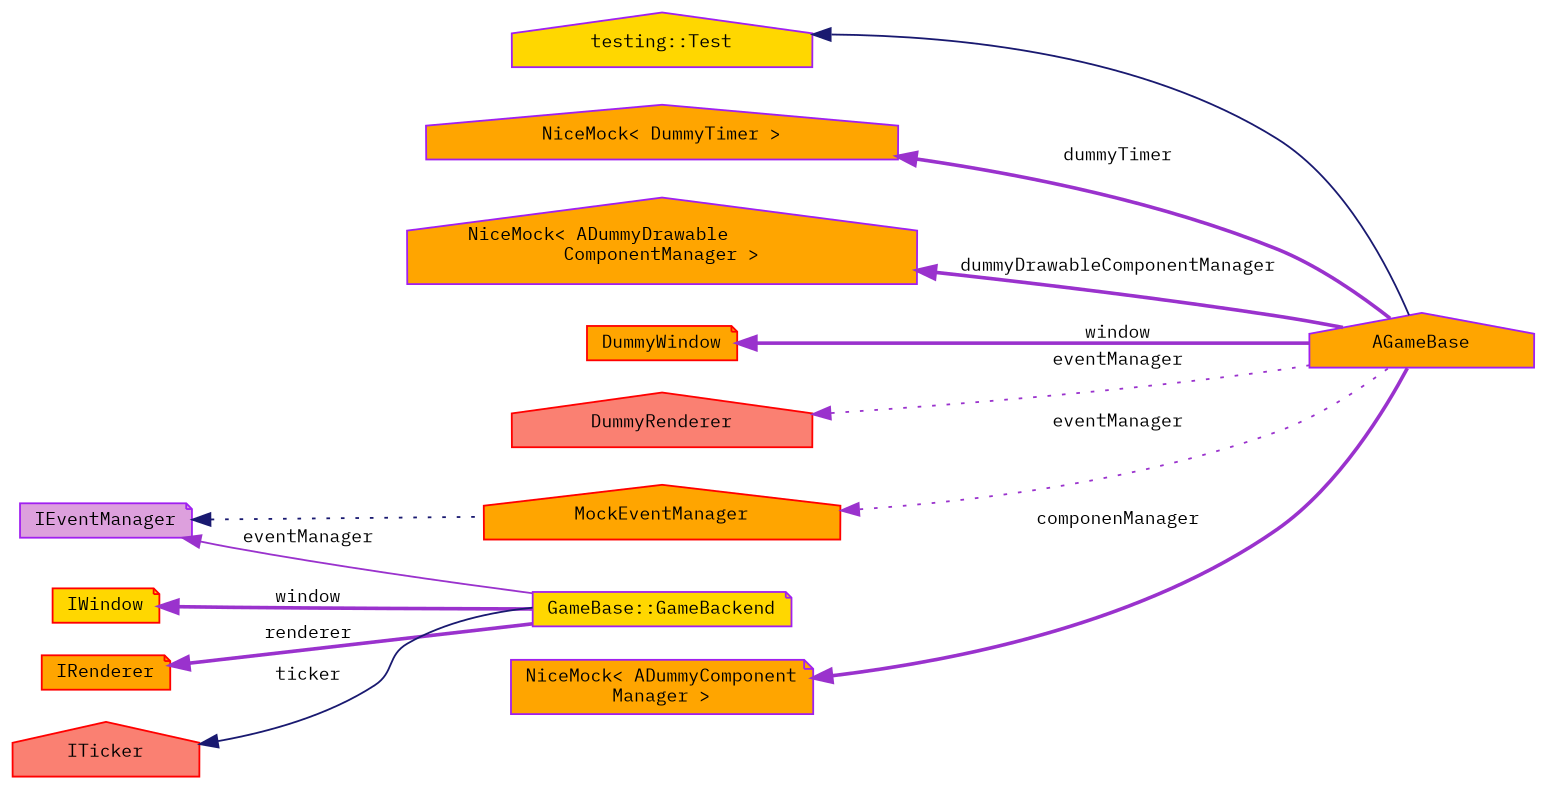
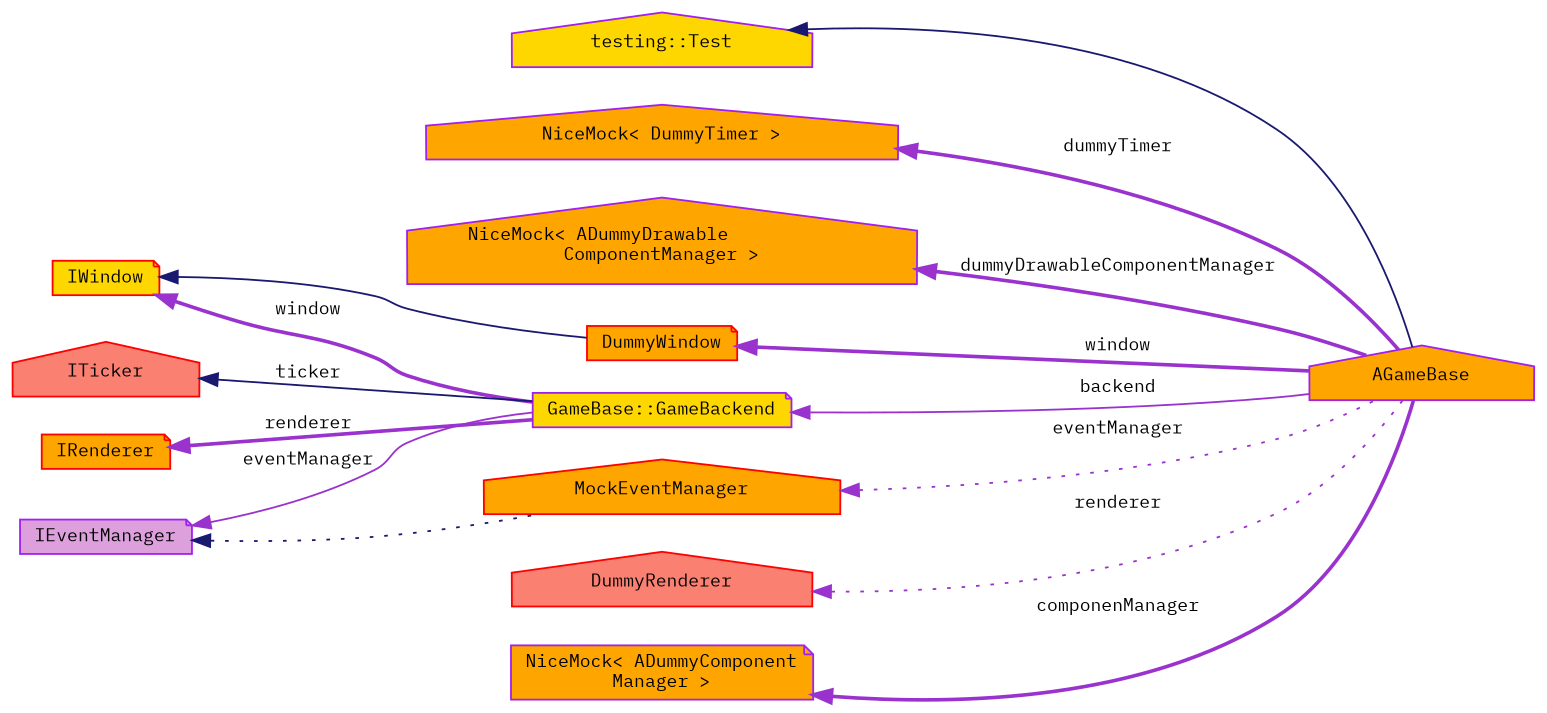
  digraph {
    fontname="IBM Plex Mono"
    rankdir=LR
    node [color=purple fillcolor=orange fontname="IBM Plex Mono" fontsize=10 shape=house style=filled]
    edge [color=darkorchid3 dir=back fontname="IBM Plex Mono" fontsize=10 labelfontname=Helvetica labelfontsize=10 style=bold]
    n1 [fontcolor=black height=0.2 label=AGameBase width=0.4]
    n2 [fillcolor=gold height=0.2 label="testing::Test" width=0.4]
    n3 [height=0.2 label="NiceMock\< DummyTimer \>" width=0.4]
    n4 [height=0.2 label="NiceMock\< ADummyDrawable\lComponentManager \>" width=0.4]
    n5 [color=red height=0.2 label=DummyWindow shape=note width=0.4]
    n6 [color=red fillcolor=gold height=0.2 label=IWindow shape=note width=0.4]
    n7 [fillcolor=gold height=0.2 label="GameBase::GameBackend" shape=note width=0.4]
    n8 [color=red fillcolor=salmon height=0.2 label=DummyRenderer width=0.4]
    n9 [color=red height=0.2 label=IRenderer shape=note width=0.4]
    n10 [color=red height=0.2 label=MockEventManager width=0.4]
    n11 [fillcolor=plum height=0.2 label=IEventManager shape=note width=0.4]
    n12 [color=red fillcolor=salmon height=0.2 label=ITicker width=0.4]
    n13 [height=0.2 label="NiceMock\< ADummyComponent\lManager \>" shape=note width=0.4]
    n2 -> n1 [color=midnightblue style=solid]
    n3 -> n1 [label=" dummyTimer"]
    n4 -> n1 [label=" dummyDrawableComponentManager"]
    n5 -> n1 [label=" window"]
+   n6 -> n5 [color=midnightblue style=solid]
    n6 -> n7 [label=" window"]
-   n8 -> n1 [label=" eventManager" style=dotted]
+   n7 -> n1 [label=" backend" style=solid]
+   n8 -> n1 [label=" renderer" style=dotted]
    n9 -> n7 [label=" renderer"]
    n10 -> n1 [label=" eventManager" style=dotted]
    n11 -> n7 [label=" eventManager" style=solid]
    n11 -> n10 [color=midnightblue style=dotted]
    n12 -> n7 [color=midnightblue label=" ticker" style=solid]
    n13 -> n1 [label=" componenManager"]
  }
